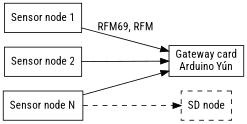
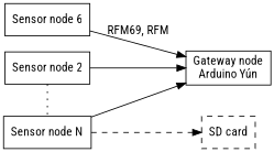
  digraph {
    fontname="Roboto Condensed"
    rankdir=LR
    ranksep=0.5
    node [fontname="Roboto Condensed" shape=box]
    edge [fontname="Roboto Condensed"]
-   n1 [label="Sensor node 1"]
+   n1 [label="Sensor node 6"]
    n2 [label="Sensor node 2"]
    n3 [label="Sensor node N"]
-   n4 [label="Gateway card\nArduino Yún"]
-   n5 [label="SD node" style=dashed]
+   n4 [label="Gateway node\nArduino Yún"]
+   n5 [label="SD card" style=dashed]
    subgraph sub_1 {
      rank=same
      n1
      n2
      n3
    }
    n1 -> n4 [label="RFM69, RFM"]
+   n2 -> n3 [dir=none style=dotted]
    n2 -> n4
    n3 -> n4
    n3 -> n5 [style=dashed]
  }
